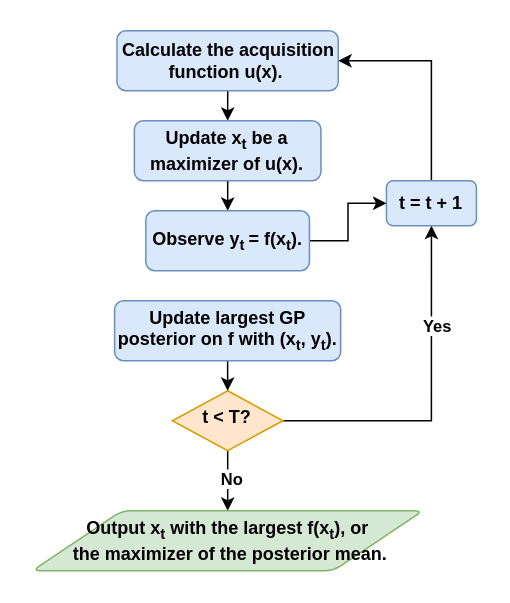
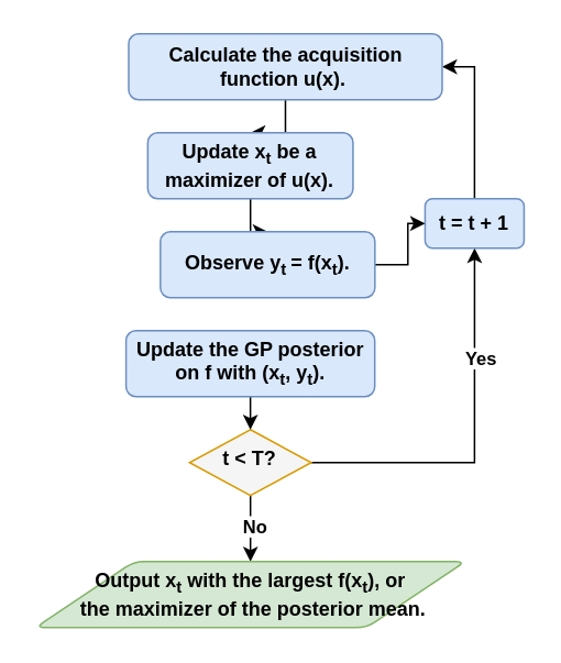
  <mxCell id="0" />
  <mxCell id="1" parent="0" />
  <mxCell id="2" value="" style="edgeStyle=orthogonalEdgeStyle;rounded=0;orthogonalLoop=1;jettySize=auto;html=1;" parent="1" source="6" target="17" edge="1"><mxGeometry relative="1" as="geometry" /></mxCell>
  <mxCell id="3" value="No" style="edgeLabel;html=1;align=center;verticalAlign=middle;resizable=0;points=[];fontStyle=1" parent="2" vertex="1" connectable="0"><mxGeometry x="-0.027" y="2" relative="1" as="geometry"><mxPoint as="offset" /></mxGeometry></mxCell>
  <mxCell id="4" style="edgeStyle=orthogonalEdgeStyle;rounded=0;orthogonalLoop=1;jettySize=auto;html=1;entryX=0.5;entryY=1;entryDx=0;entryDy=0;" parent="1" source="6" target="10" edge="1"><mxGeometry relative="1" as="geometry" /></mxCell>
  <mxCell id="5" value="Yes" style="edgeLabel;html=1;align=center;verticalAlign=middle;resizable=0;points=[];fontStyle=1" parent="4" vertex="1" connectable="0"><mxGeometry x="0.414" y="-3" relative="1" as="geometry"><mxPoint as="offset" /></mxGeometry></mxCell>
- <mxCell id="6" value="&lt;b&gt;t &amp;lt; T?&lt;/b&gt;" style="rhombus;whiteSpace=wrap;html=1;shadow=0;fontFamily=Helvetica;fontSize=12;align=center;strokeWidth=1;spacing=6;spacingTop=-4;fillColor=#ffe6cc;strokeColor=#d79b00;" parent="1" vertex="1"><mxGeometry x="114.39" y="260" width="73.75" height="40" as="geometry" /></mxCell>
+ <mxCell id="6" value="&lt;b&gt;t &amp;lt; T?&lt;/b&gt;" style="rhombus;whiteSpace=wrap;html=1;shadow=0;fontFamily=Helvetica;fontSize=12;align=center;strokeWidth=1;spacing=6;spacingTop=-4;fillColor=#f5f5f5;strokeColor=#d79b00;" parent="1" vertex="1"><mxGeometry x="114.39" y="260" width="73.75" height="40" as="geometry" /></mxCell>
  <mxCell id="7" style="edgeStyle=orthogonalEdgeStyle;rounded=0;orthogonalLoop=1;jettySize=auto;html=1;exitX=0.5;exitY=1;exitDx=0;exitDy=0;entryX=0.5;entryY=0;entryDx=0;entryDy=0;" parent="1" source="8" target="6" edge="1"><mxGeometry relative="1" as="geometry" /></mxCell>
- <mxCell id="8" value="&lt;b&gt;Update largest GP posterior on f with (x&lt;sub&gt;t&lt;/sub&gt;, y&lt;sub&gt;t&lt;/sub&gt;).&lt;/b&gt;" style="rounded=1;whiteSpace=wrap;html=1;fontSize=12;glass=0;strokeWidth=1;shadow=0;fillColor=#dae8fc;strokeColor=#6c8ebf;" parent="1" vertex="1"><mxGeometry x="75.9" y="200" width="150.73" height="40" as="geometry" /></mxCell>
+ <mxCell id="8" value="&lt;b&gt;Update the GP posterior on f with (x&lt;sub&gt;t&lt;/sub&gt;, y&lt;sub&gt;t&lt;/sub&gt;).&lt;/b&gt;" style="rounded=1;whiteSpace=wrap;html=1;fontSize=12;glass=0;strokeWidth=1;shadow=0;fillColor=#dae8fc;strokeColor=#6c8ebf;" parent="1" vertex="1"><mxGeometry x="75.9" y="200" width="150.73" height="40" as="geometry" /></mxCell>
  <mxCell id="9" style="edgeStyle=orthogonalEdgeStyle;rounded=0;orthogonalLoop=1;jettySize=auto;html=1;entryX=1;entryY=0.5;entryDx=0;entryDy=0;" parent="1" source="10" target="12" edge="1"><mxGeometry relative="1" as="geometry"><Array as="points"><mxPoint x="287" y="40" /></Array></mxGeometry></mxCell>
  <mxCell id="10" value="&lt;b&gt;t = t + 1&lt;/b&gt;" style="rounded=1;whiteSpace=wrap;html=1;fillColor=#dae8fc;strokeColor=#6c8ebf;" parent="1" vertex="1"><mxGeometry x="257.13" y="120" width="60" height="30" as="geometry" /></mxCell>
  <mxCell id="11" value="" style="edgeStyle=orthogonalEdgeStyle;rounded=0;orthogonalLoop=1;jettySize=auto;html=1;" parent="1" source="12" target="14" edge="1"><mxGeometry relative="1" as="geometry" /></mxCell>
- <mxCell id="12" value="&lt;b&gt;Calculate the acquisition function u(x).&amp;nbsp;&lt;/b&gt;" style="rounded=1;whiteSpace=wrap;html=1;fontSize=12;glass=0;strokeWidth=1;shadow=0;fillColor=#dae8fc;strokeColor=#6c8ebf;" parent="1" vertex="1"><mxGeometry x="77.5" y="20" width="147.5" height="40" as="geometry" /></mxCell>
+ <mxCell id="12" value="&lt;b&gt;Calculate the acquisition function u(x).&amp;nbsp;&lt;/b&gt;" style="rounded=1;whiteSpace=wrap;html=1;fontSize=12;glass=0;strokeWidth=1;shadow=0;fillColor=#dae8fc;strokeColor=#6c8ebf;" parent="1" vertex="1"><mxGeometry x="77.5" y="20" width="190" height="40" as="geometry" /></mxCell>
  <mxCell id="13" value="" style="edgeStyle=orthogonalEdgeStyle;rounded=0;orthogonalLoop=1;jettySize=auto;html=1;" parent="1" source="14" target="16" edge="1"><mxGeometry relative="1" as="geometry" /></mxCell>
  <mxCell id="14" value="&lt;b&gt;Update x&lt;sub&gt;t&lt;/sub&gt; be a&lt;br&gt;maximizer of u(x).&lt;/b&gt;" style="rounded=1;whiteSpace=wrap;html=1;fillColor=#dae8fc;strokeColor=#6c8ebf;" parent="1" vertex="1"><mxGeometry x="89.08" y="80" width="124.37" height="40" as="geometry" /></mxCell>
  <mxCell id="15" value="" style="edgeStyle=orthogonalEdgeStyle;rounded=0;orthogonalLoop=1;jettySize=auto;html=1;" parent="1" source="16" target="10" edge="1"><mxGeometry relative="1" as="geometry" /></mxCell>
- <mxCell id="16" value="&lt;b&gt;Observe y&lt;sub&gt;t&amp;nbsp;&lt;/sub&gt;= f(x&lt;sub&gt;t&lt;/sub&gt;).&lt;/b&gt;" style="rounded=1;whiteSpace=wrap;html=1;fillColor=#dae8fc;strokeColor=#6c8ebf;" parent="1" vertex="1"><mxGeometry x="96.73" y="140" width="109.07" height="40" as="geometry" /></mxCell>
+ <mxCell id="16" value="&lt;b&gt;Observe y&lt;sub&gt;t&amp;nbsp;&lt;/sub&gt;= f(x&lt;sub&gt;t&lt;/sub&gt;).&lt;/b&gt;" style="rounded=1;whiteSpace=wrap;html=1;fillColor=#dae8fc;strokeColor=#6c8ebf;" parent="1" vertex="1"><mxGeometry x="96.73" y="140" width="130" height="40" as="geometry" /></mxCell>
  <mxCell id="17" value="&lt;b&gt;Output x&lt;sub&gt;t&lt;/sub&gt; with the largest f(x&lt;sub&gt;t&lt;/sub&gt;), or&lt;br&gt;&amp;nbsp;the maximizer of the posterior mean.&lt;/b&gt;" style="shape=parallelogram;html=1;strokeWidth=1;perimeter=parallelogramPerimeter;whiteSpace=wrap;rounded=1;arcSize=12;size=0.23;fillColor=#d5e8d4;strokeColor=#82b366;" parent="1" vertex="1"><mxGeometry x="20.9" y="340" width="260.73" height="40" as="geometry" /></mxCell>
